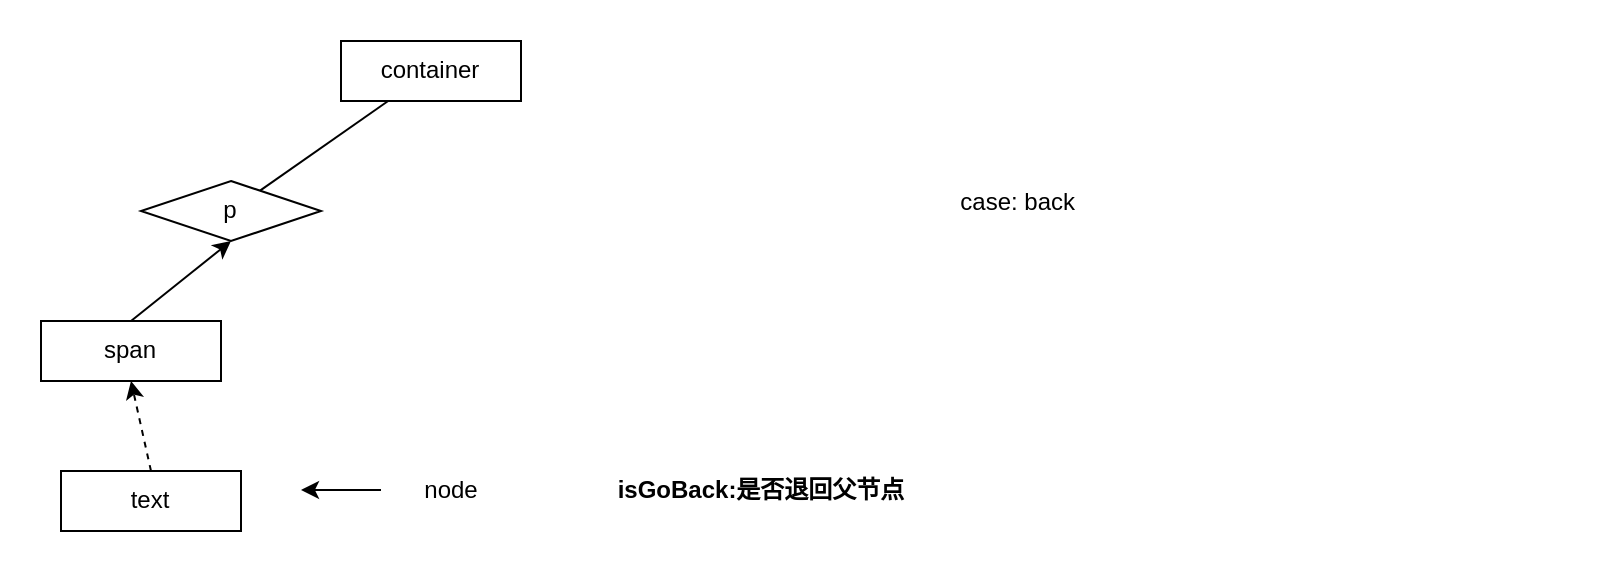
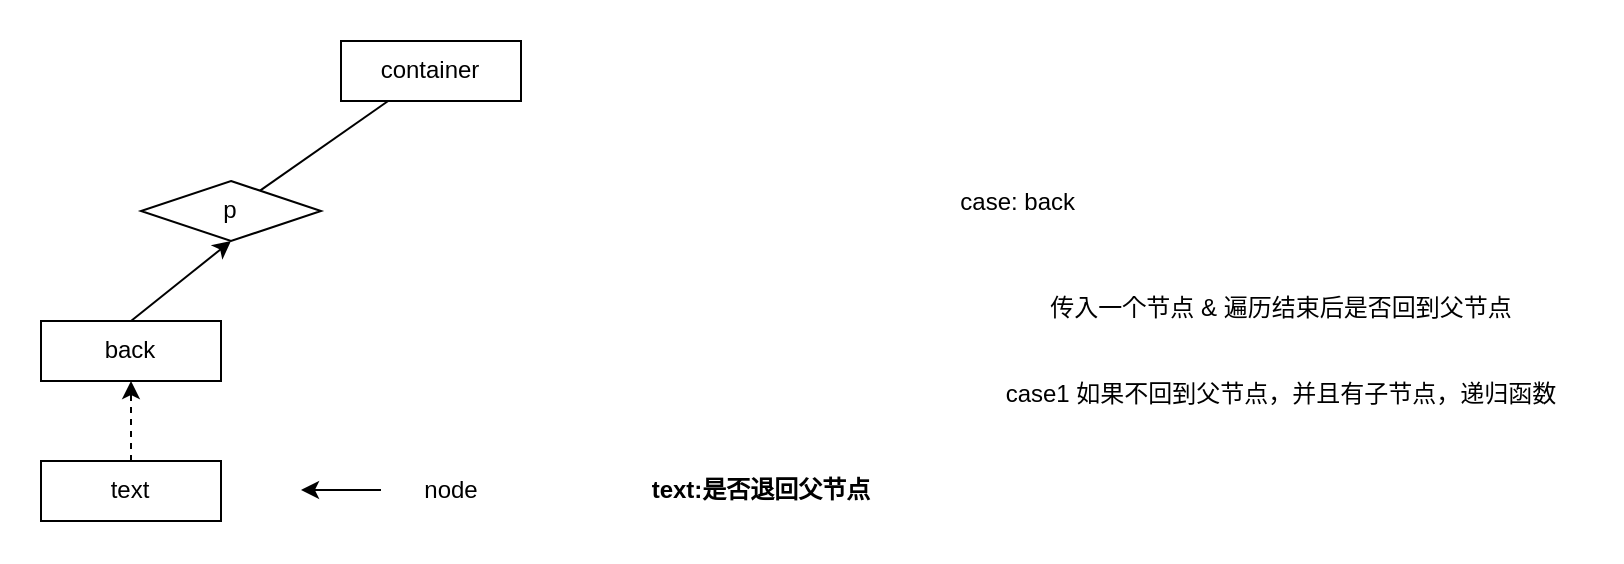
  <mxCell id="0" />
  <mxCell id="1" parent="0" />
- <mxCell id="2" value="isGoBack:是否退回父节点" style="text;html=1;align=center;verticalAlign=middle;resizable=0;points=[];autosize=1;strokeColor=none;fillColor=none;fontStyle=1" vertex="1" parent="1"><mxGeometry x="295" y="230" width="170" height="30" as="geometry" /></mxCell>
+ <mxCell id="2" value="text:是否退回父节点" style="text;html=1;align=center;verticalAlign=middle;resizable=0;points=[];autosize=1;strokeColor=none;fillColor=none;fontStyle=1" vertex="1" parent="1"><mxGeometry x="295" y="230" width="170" height="30" as="geometry" /></mxCell>
  <mxCell id="3" style="edgeStyle=none;html=1;exitX=0.5;exitY=0;exitDx=0;exitDy=0;entryX=0.5;entryY=1;entryDx=0;entryDy=0;dashed=1;" edge="1" parent="1" source="4" target="6"><mxGeometry relative="1" as="geometry" /></mxCell>
- <mxCell id="4" value="text" style="rounded=0;whiteSpace=wrap;html=1;fillColor=none;" vertex="1" parent="1"><mxGeometry x="30" y="235" width="90" height="30" as="geometry" /></mxCell>
+ <mxCell id="4" value="text" style="rounded=0;whiteSpace=wrap;html=1;fillColor=none;" vertex="1" parent="1"><mxGeometry x="20" y="230" width="90" height="30" as="geometry" /></mxCell>
  <mxCell id="5" style="edgeStyle=none;html=1;exitX=0.5;exitY=0;exitDx=0;exitDy=0;entryX=0.5;entryY=1;entryDx=0;entryDy=0;" edge="1" parent="1" source="6" target="8"><mxGeometry relative="1" as="geometry" /></mxCell>
- <mxCell id="6" value="span" style="rounded=0;whiteSpace=wrap;html=1;fillColor=none;" vertex="1" parent="1"><mxGeometry x="20" y="160" width="90" height="30" as="geometry" /></mxCell>
+ <mxCell id="6" value="back" style="rounded=0;whiteSpace=wrap;html=1;fillColor=none;" vertex="1" parent="1"><mxGeometry x="20" y="160" width="90" height="30" as="geometry" /></mxCell>
  <mxCell id="7" value="" style="edgeStyle=none;html=1;endArrow=none;" edge="1" parent="1" source="8" target="9"><mxGeometry relative="1" as="geometry" /></mxCell>
  <mxCell id="8" value="p" style="rhombus;whiteSpace=wrap;html=1;fillColor=none;" vertex="1" parent="1"><mxGeometry x="70" y="90" width="90" height="30" as="geometry" /></mxCell>
  <mxCell id="9" value="container" style="rounded=0;whiteSpace=wrap;html=1;fillColor=none;" vertex="1" parent="1"><mxGeometry x="170" y="20" width="90" height="30" as="geometry" /></mxCell>
  <mxCell id="10" value="node" style="text;html=1;align=center;verticalAlign=middle;resizable=0;points=[];autosize=1;strokeColor=none;fillColor=none;" vertex="1" parent="1"><mxGeometry x="200" y="230" width="50" height="30" as="geometry" /></mxCell>
  <mxCell id="11" value="" style="endArrow=classic;html=1;" edge="1" parent="1"><mxGeometry width="50" height="50" relative="1" as="geometry"><mxPoint x="190" y="244.5" as="sourcePoint" /><mxPoint x="150" y="244.5" as="targetPoint" /></mxGeometry></mxCell>
  <mxCell id="12" value="case: back&amp;nbsp;" style="text;html=1;align=center;verticalAlign=middle;resizable=0;points=[];autosize=1;strokeColor=none;fillColor=none;" vertex="1" parent="1"><mxGeometry x="470" y="86" width="80" height="30" as="geometry" /></mxCell>
+ <mxCell id="13" value="传入一个节点 &amp;amp; 遍历结束后是否回到父节点&lt;br&gt;&lt;br&gt;&lt;br&gt;case1 如果不回到父节点，并且有子节点，递归函数" style="text;html=1;align=center;verticalAlign=middle;resizable=0;points=[];autosize=1;strokeColor=none;fillColor=none;" vertex="1" parent="1"><mxGeometry x="490" y="140" width="300" height="70" as="geometry" /></mxCell>
